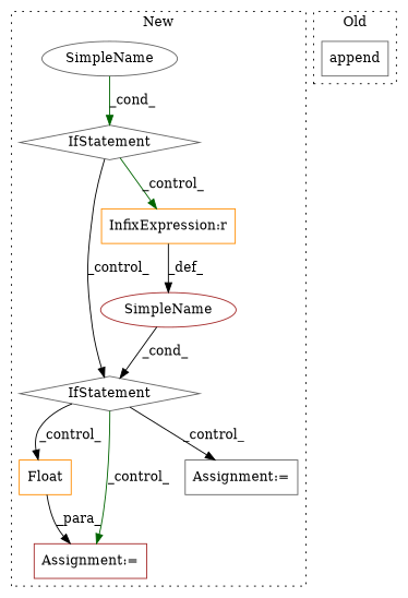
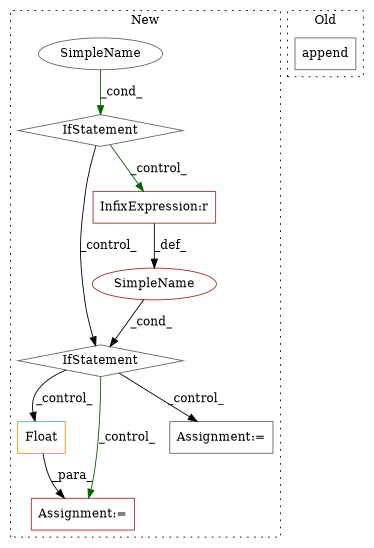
  digraph {
    node [a=32 shape=box color=gray40]
    edge [color=black]
    n1 [l="6,1" label=Float s="5069,5080" color=darkorange]
    n2 [a=7 l=1 label="Assignment:=" s=5068 color=brown]
    n3 [a=42 label=SimpleName shape=ellipse]
    n4 [a=25 l="10,2" label=IfStatement s="4768,4800" shape=diamond]
    n5 [a=42 label=SimpleName shape=ellipse color=brown]
    n6 [a=25 l="4,2" label=IfStatement s="4936,4953" shape=diamond]
-   n7 [a=27 l=3 label="InfixExpression:r" s=4949 color=darkorange]
+   n7 [a=27 l=3 label="InfixExpression:r" s=4949 color=brown]
    n8 [a=7 l=2 label="Assignment:=" s=5013]
    n9 [l="7,1" label=append s="4909,4925"]
    subgraph cluster_1 {
      label=New
      style=dotted
      n1
      n2
      n3
      n4
      n5
      n6
      n7
      n8
    }
    subgraph cluster_2 {
      label=Old
      style=dotted
      n9
    }
    n1 -> n2 [label=_para_]
    n3 -> n4 [label=_cond_ color=darkgreen]
    n4 -> n6 [label=_control_]
    n4 -> n7 [label=_control_ color=darkgreen]
    n5 -> n6 [label=_cond_]
    n6 -> n1 [label=_control_]
    n6 -> n2 [label=_control_ color=darkgreen]
    n6 -> n8 [label=_control_]
    n7 -> n5 [label=_def_]
  }
